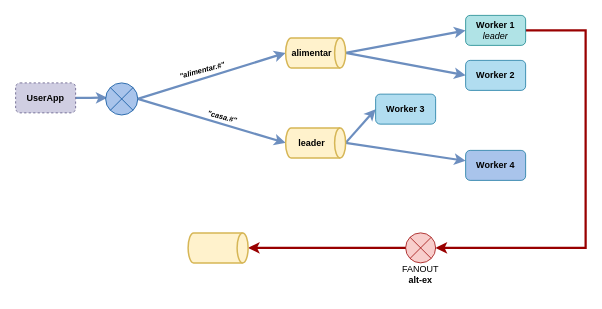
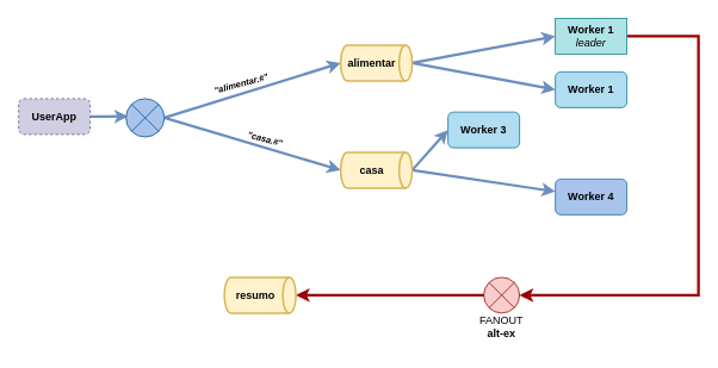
  <mxCell id="0" />
  <mxCell id="1" parent="0" />
  <mxCell id="2" value="" style="endArrow=classic;html=1;rounded=0;exitX=1;exitY=0.5;exitDx=0;exitDy=0;entryX=1;entryY=0.5;entryDx=0;entryDy=0;strokeWidth=3;strokeColor=#990000;fillColor=#d5e8d4;entryPerimeter=0;" parent="1" source="25" target="15" edge="1"><mxGeometry width="50" height="50" relative="1" as="geometry"><mxPoint x="340" y="410" as="sourcePoint" /><mxPoint x="390" y="360" as="targetPoint" /></mxGeometry></mxCell>
  <mxCell id="3" value="" style="endArrow=classic;html=1;rounded=0;exitX=1;exitY=0.5;exitDx=0;exitDy=0;entryX=0;entryY=0.5;entryDx=0;entryDy=0;fillColor=#dae8fc;strokeColor=#6c8ebf;strokeWidth=3;" parent="1" source="11" target="19" edge="1"><mxGeometry width="50" height="50" relative="1" as="geometry"><mxPoint x="470" y="390" as="sourcePoint" /><mxPoint x="520" y="340" as="targetPoint" /></mxGeometry></mxCell>
  <mxCell id="4" value="" style="endArrow=classic;html=1;rounded=0;exitX=1;exitY=0.5;exitDx=0;exitDy=0;entryX=0;entryY=0.5;entryDx=0;entryDy=0;fillColor=#dae8fc;strokeColor=#6c8ebf;strokeWidth=3;" parent="1" source="11" target="22" edge="1"><mxGeometry width="50" height="50" relative="1" as="geometry"><mxPoint x="470" y="390" as="sourcePoint" /><mxPoint x="520" y="340" as="targetPoint" /></mxGeometry></mxCell>
  <mxCell id="5" style="edgeStyle=orthogonalEdgeStyle;rounded=0;orthogonalLoop=1;jettySize=auto;html=1;exitX=1;exitY=0.5;exitDx=0;exitDy=0;entryX=0.054;entryY=0.459;entryDx=0;entryDy=0;entryPerimeter=0;fillColor=#dae8fc;strokeColor=#6c8ebf;strokeWidth=3;" parent="1" source="29" target="11" edge="1"><mxGeometry relative="1" as="geometry" /></mxCell>
  <mxCell id="6" style="rounded=0;orthogonalLoop=1;jettySize=auto;html=1;exitX=1;exitY=0.5;exitDx=0;exitDy=0;entryX=0;entryY=0.5;entryDx=0;entryDy=0;exitPerimeter=0;fillColor=#dae8fc;strokeColor=#6c8ebf;strokeWidth=3;" parent="1" source="21" target="31" edge="1"><mxGeometry relative="1" as="geometry" /></mxCell>
  <mxCell id="7" style="rounded=0;orthogonalLoop=1;jettySize=auto;html=1;exitX=1;exitY=0.5;exitDx=0;exitDy=0;exitPerimeter=0;entryX=0;entryY=0.5;entryDx=0;entryDy=0;fillColor=#dae8fc;strokeColor=#6c8ebf;strokeWidth=3;" parent="1" source="21" target="32" edge="1"><mxGeometry relative="1" as="geometry" /></mxCell>
  <mxCell id="8" style="rounded=0;orthogonalLoop=1;jettySize=auto;html=1;exitX=1;exitY=0.5;exitDx=0;exitDy=0;exitPerimeter=0;entryX=0;entryY=0.5;entryDx=0;entryDy=0;fillColor=#dae8fc;strokeColor=#6c8ebf;strokeWidth=3;" parent="1" source="18" target="33" edge="1"><mxGeometry relative="1" as="geometry" /></mxCell>
  <mxCell id="9" style="rounded=0;orthogonalLoop=1;jettySize=auto;html=1;exitX=1;exitY=0.5;exitDx=0;exitDy=0;exitPerimeter=0;fillColor=#dae8fc;strokeColor=#6c8ebf;strokeWidth=3;" parent="1" source="18" target="34" edge="1"><mxGeometry relative="1" as="geometry" /></mxCell>
  <mxCell id="10" value="" style="group" parent="1" vertex="1" connectable="0"><mxGeometry x="140" y="110" width="50" height="50" as="geometry" /></mxCell>
  <mxCell id="11" value="" style="ellipse;whiteSpace=wrap;html=1;aspect=fixed;fillColor=#A9C4EB;strokeColor=#004C99;" parent="10" vertex="1"><mxGeometry width="42.857" height="42.857" as="geometry" /></mxCell>
  <mxCell id="12" value="" style="endArrow=none;html=1;rounded=0;exitX=0;exitY=1;exitDx=0;exitDy=0;entryX=1;entryY=0;entryDx=0;entryDy=0;strokeColor=#004C99;" parent="10" source="11" target="11" edge="1"><mxGeometry width="50" height="50" relative="1" as="geometry"><mxPoint x="143.75" y="112.5" as="sourcePoint" /><mxPoint x="175" y="81.25" as="targetPoint" /></mxGeometry></mxCell>
  <mxCell id="13" value="" style="endArrow=none;html=1;rounded=0;exitX=0;exitY=0;exitDx=0;exitDy=0;entryX=1;entryY=1;entryDx=0;entryDy=0;strokeColor=#004C99;" parent="10" source="11" target="11" edge="1"><mxGeometry width="50" height="50" relative="1" as="geometry"><mxPoint x="143.75" y="112.5" as="sourcePoint" /><mxPoint x="175" y="81.25" as="targetPoint" /></mxGeometry></mxCell>
  <mxCell id="14" value="" style="group" parent="1" vertex="1" connectable="0"><mxGeometry x="250" y="310" width="80" height="40" as="geometry" /></mxCell>
  <mxCell id="15" value="" style="strokeWidth=2;html=1;shape=mxgraph.flowchart.direct_data;whiteSpace=wrap;fillColor=#fff2cc;strokeColor=#d6b656;" parent="14" vertex="1"><mxGeometry width="80" height="40" as="geometry" /></mxCell>
+ <mxCell id="16" value="&lt;b&gt;resumo&lt;/b&gt;" style="text;html=1;strokeColor=none;fillColor=none;align=center;verticalAlign=middle;whiteSpace=wrap;rounded=0;" parent="14" vertex="1"><mxGeometry y="5" width="70" height="30" as="geometry" /></mxCell>
  <mxCell id="17" value="" style="group" parent="1" vertex="1" connectable="0"><mxGeometry x="380" y="170" width="80" height="40" as="geometry" /></mxCell>
  <mxCell id="18" value="" style="strokeWidth=2;html=1;shape=mxgraph.flowchart.direct_data;whiteSpace=wrap;fillColor=#fff2cc;strokeColor=#d6b656;" parent="17" vertex="1"><mxGeometry width="80" height="40" as="geometry" /></mxCell>
- <mxCell id="19" value="&lt;b&gt;leader&lt;/b&gt;" style="text;html=1;strokeColor=none;fillColor=none;align=center;verticalAlign=middle;whiteSpace=wrap;rounded=0;" parent="17" vertex="1"><mxGeometry y="5" width="70" height="30" as="geometry" /></mxCell>
+ <mxCell id="19" value="&lt;b&gt;casa&lt;/b&gt;" style="text;html=1;strokeColor=none;fillColor=none;align=center;verticalAlign=middle;whiteSpace=wrap;rounded=0;" parent="17" vertex="1"><mxGeometry y="5" width="70" height="30" as="geometry" /></mxCell>
  <mxCell id="20" value="" style="group" parent="1" vertex="1" connectable="0"><mxGeometry x="380" y="50" width="80" height="40" as="geometry" /></mxCell>
  <mxCell id="21" value="" style="strokeWidth=2;html=1;shape=mxgraph.flowchart.direct_data;whiteSpace=wrap;fillColor=#fff2cc;strokeColor=#d6b656;" parent="20" vertex="1"><mxGeometry width="80" height="40" as="geometry" /></mxCell>
  <mxCell id="22" value="&lt;b&gt;alimentar&lt;/b&gt;" style="text;html=1;strokeColor=none;fillColor=none;align=center;verticalAlign=middle;whiteSpace=wrap;rounded=0;" parent="20" vertex="1"><mxGeometry y="5" width="70" height="30" as="geometry" /></mxCell>
  <mxCell id="23" value="" style="group" parent="1" vertex="1" connectable="0"><mxGeometry x="530" y="310" width="60" height="80" as="geometry" /></mxCell>
  <mxCell id="24" value="" style="group" parent="23" vertex="1" connectable="0"><mxGeometry x="10" width="40" height="40" as="geometry" /></mxCell>
  <mxCell id="25" value="" style="ellipse;whiteSpace=wrap;html=1;aspect=fixed;fillColor=#f8cecc;strokeColor=#990000;" parent="24" vertex="1"><mxGeometry width="40" height="40" as="geometry" /></mxCell>
  <mxCell id="26" value="" style="endArrow=none;html=1;rounded=0;exitX=0;exitY=1;exitDx=0;exitDy=0;entryX=1;entryY=0;entryDx=0;entryDy=0;strokeColor=#990000;" parent="24" source="25" target="25" edge="1"><mxGeometry width="50" height="50" relative="1" as="geometry"><mxPoint x="115" y="90" as="sourcePoint" /><mxPoint x="140" y="65" as="targetPoint" /></mxGeometry></mxCell>
  <mxCell id="27" value="" style="endArrow=none;html=1;rounded=0;exitX=0;exitY=0;exitDx=0;exitDy=0;entryX=1;entryY=1;entryDx=0;entryDy=0;strokeColor=#990000;" parent="24" source="25" target="25" edge="1"><mxGeometry width="50" height="50" relative="1" as="geometry"><mxPoint x="115" y="90" as="sourcePoint" /><mxPoint x="140" y="65" as="targetPoint" /></mxGeometry></mxCell>
  <mxCell id="28" value="FANOUT&lt;br&gt;&lt;b&gt;alt-ex&lt;/b&gt;" style="text;html=1;strokeColor=none;fillColor=none;align=center;verticalAlign=middle;whiteSpace=wrap;rounded=0;" parent="23" vertex="1"><mxGeometry y="40" width="60" height="30" as="geometry" /></mxCell>
  <mxCell id="29" value="&lt;b&gt;UserApp&lt;/b&gt;" style="rounded=1;whiteSpace=wrap;html=1;fillColor=#d0cee2;strokeColor=#56517e;dashed=1;" parent="1" vertex="1"><mxGeometry x="20" y="110" width="80" height="40" as="geometry" /></mxCell>
  <mxCell id="30" style="edgeStyle=orthogonalEdgeStyle;rounded=0;orthogonalLoop=1;jettySize=auto;html=1;exitX=1;exitY=0.5;exitDx=0;exitDy=0;entryX=1;entryY=0.5;entryDx=0;entryDy=0;strokeWidth=3;strokeColor=#990000;" edge="1" parent="1" source="31" target="25"><mxGeometry relative="1" as="geometry"><Array as="points"><mxPoint x="780" y="40" /><mxPoint x="780" y="330" /></Array></mxGeometry></mxCell>
- <mxCell id="31" value="&lt;b&gt;Worker 1&lt;br&gt;&lt;/b&gt;&lt;i&gt;leader&lt;/i&gt;" style="rounded=1;whiteSpace=wrap;html=1;fillColor=#b0e3e6;strokeColor=#0e8088;" parent="1" vertex="1"><mxGeometry x="620" y="20" width="80" height="40" as="geometry" /></mxCell>
- <mxCell id="32" value="&lt;b&gt;Worker 2&lt;/b&gt;" style="rounded=1;whiteSpace=wrap;html=1;fillColor=#b1ddf0;strokeColor=#10739e;" parent="1" vertex="1"><mxGeometry x="620" y="80" width="80" height="40" as="geometry" /></mxCell>
+ <mxCell id="31" value="&lt;b&gt;Worker 1&lt;br&gt;&lt;/b&gt;&lt;i&gt;leader&lt;/i&gt;" style="whiteSpace=wrap;html=1;fillColor=#b0e3e6;strokeColor=#0e8088;rounded=0;" parent="1" vertex="1"><mxGeometry x="620" y="20" width="80" height="40" as="geometry" /></mxCell>
+ <mxCell id="32" value="&lt;b&gt;Worker 1&lt;/b&gt;" style="rounded=1;whiteSpace=wrap;html=1;fillColor=#b1ddf0;strokeColor=#10739e;" parent="1" vertex="1"><mxGeometry x="620" y="80" width="80" height="40" as="geometry" /></mxCell>
  <mxCell id="33" value="&lt;b&gt;Worker 3&lt;/b&gt;" style="rounded=1;whiteSpace=wrap;html=1;fillColor=#b1ddf0;strokeColor=#10739e;" parent="1" vertex="1"><mxGeometry x="500" y="125" width="80" height="40" as="geometry" /></mxCell>
  <mxCell id="34" value="&lt;b&gt;Worker 4&lt;/b&gt;" style="rounded=1;whiteSpace=wrap;html=1;fillColor=#a9c4eb;strokeColor=#10739e;" parent="1" vertex="1"><mxGeometry x="620" y="200" width="80" height="40" as="geometry" /></mxCell>
  <mxCell id="35" value="&lt;i&gt;&lt;font style=&quot;font-size: 10px;&quot;&gt;&quot;alimentar.#&quot;&lt;/font&gt;&lt;/i&gt;" style="text;html=1;strokeColor=none;fillColor=none;align=center;verticalAlign=middle;whiteSpace=wrap;rounded=0;rotation=-15;fontStyle=1" parent="1" vertex="1"><mxGeometry x="239" y="78" width="60" height="30" as="geometry" /></mxCell>
  <mxCell id="36" value="&lt;i&gt;&lt;font style=&quot;font-size: 10px;&quot;&gt;&quot;casa.#&quot;&lt;/font&gt;&lt;/i&gt;" style="text;html=1;strokeColor=none;fillColor=none;align=center;verticalAlign=middle;whiteSpace=wrap;rounded=0;rotation=15;fontStyle=1" parent="1" vertex="1"><mxGeometry x="266" y="140" width="60" height="30" as="geometry" /></mxCell>
